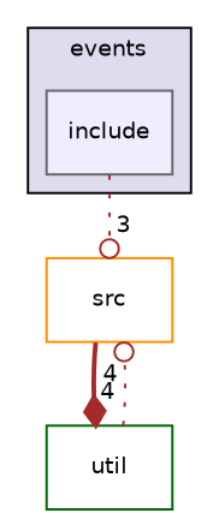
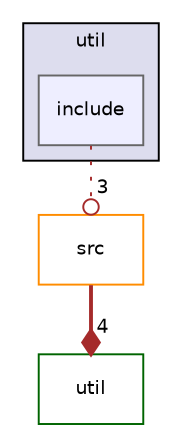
  digraph {
    compound=true
    node [fillcolor=white fontname=Helvetica fontsize=10 shape=box style=filled]
    edge [arrowhead=odot color=brown headlabel=4 labeldistance=1.5 labelfontname=Helvetica labelfontsize=10 style=dotted]
    n1 [color=gray40 fillcolor="#eeeeff" label=include pencolor=black]
    n2 [color=darkorange label=src]
    n3 [color=darkgreen label=util]
    subgraph cluster_1 {
      bgcolor="#ddddee"
      fontname=Helvetica
      fontsize=10
-     label=events
+     label=util
      pencolor=black
      n1
    }
    n1 -> n2 [headlabel=3]
    n2 -> n3 [arrowhead=diamond style=bold]
-   n3 -> n2
  }
